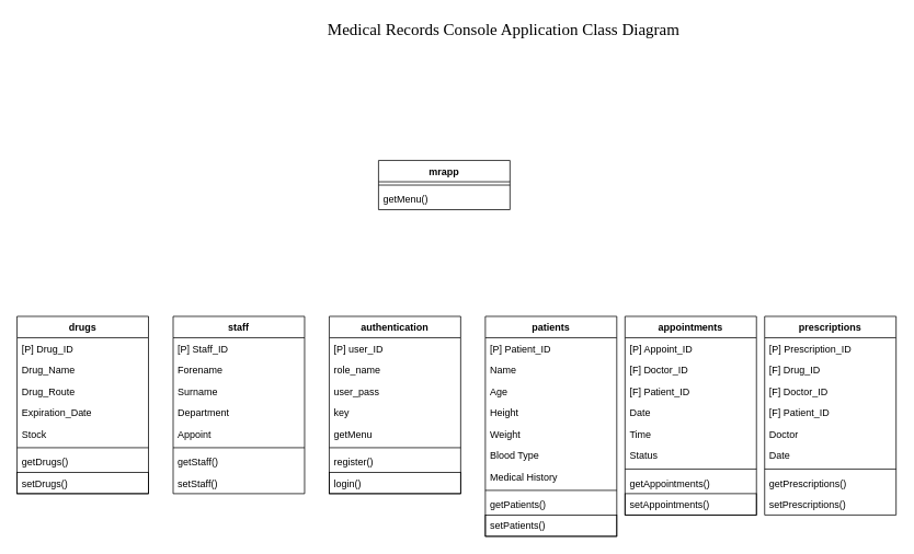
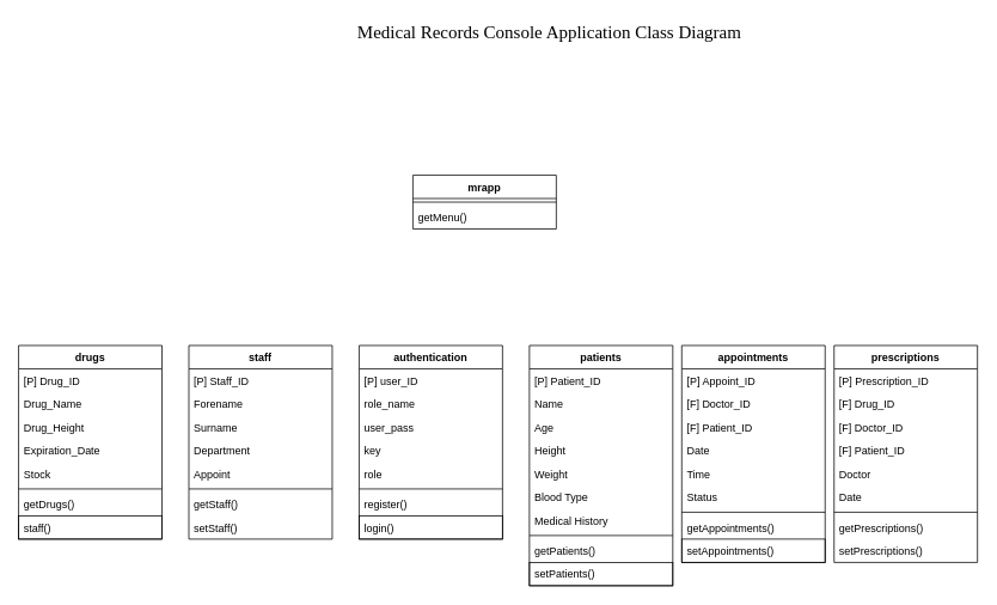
  <mxCell id="0" />
  <mxCell id="1" parent="0" />
  <mxCell id="2" value="&lt;font face=&quot;Tahoma&quot; style=&quot;font-size: 20px&quot;&gt;Medical Records Console Application Class Diagram&amp;nbsp; &amp;nbsp;&lt;/font&gt;" style="text;html=1;strokeColor=none;fillColor=none;align=center;verticalAlign=middle;whiteSpace=wrap;rounded=0;" parent="1" vertex="1"><mxGeometry x="375" y="20" width="490" height="30" as="geometry" /></mxCell>
  <mxCell id="3" value="appointments" style="swimlane;fontStyle=1;align=center;verticalAlign=top;childLayout=stackLayout;horizontal=1;startSize=26;horizontalStack=0;resizeParent=1;resizeParentMax=0;resizeLast=0;collapsible=1;marginBottom=0;" parent="1" vertex="1"><mxGeometry x="760" y="385" width="160" height="242" as="geometry" /></mxCell>
  <mxCell id="4" value="[P] Appoint_ID" style="text;strokeColor=none;fillColor=none;align=left;verticalAlign=top;spacingLeft=4;spacingRight=4;overflow=hidden;rotatable=0;points=[[0,0.5],[1,0.5]];portConstraint=eastwest;" parent="3" vertex="1"><mxGeometry y="26" width="160" height="26" as="geometry" /></mxCell>
  <mxCell id="5" value="[F] Doctor_ID" style="text;strokeColor=none;fillColor=none;align=left;verticalAlign=top;spacingLeft=4;spacingRight=4;overflow=hidden;rotatable=0;points=[[0,0.5],[1,0.5]];portConstraint=eastwest;" vertex="1" parent="3"><mxGeometry y="52" width="160" height="26" as="geometry" /></mxCell>
  <mxCell id="6" value="[F] Patient_ID" style="text;strokeColor=none;fillColor=none;align=left;verticalAlign=top;spacingLeft=4;spacingRight=4;overflow=hidden;rotatable=0;points=[[0,0.5],[1,0.5]];portConstraint=eastwest;" vertex="1" parent="3"><mxGeometry y="78" width="160" height="26" as="geometry" /></mxCell>
  <mxCell id="7" value="Date" style="text;strokeColor=none;fillColor=none;align=left;verticalAlign=top;spacingLeft=4;spacingRight=4;overflow=hidden;rotatable=0;points=[[0,0.5],[1,0.5]];portConstraint=eastwest;" vertex="1" parent="3"><mxGeometry y="104" width="160" height="26" as="geometry" /></mxCell>
  <mxCell id="8" value="Time" style="text;strokeColor=none;fillColor=none;align=left;verticalAlign=top;spacingLeft=4;spacingRight=4;overflow=hidden;rotatable=0;points=[[0,0.5],[1,0.5]];portConstraint=eastwest;" vertex="1" parent="3"><mxGeometry y="130" width="160" height="26" as="geometry" /></mxCell>
  <mxCell id="9" value="Status" style="text;strokeColor=none;fillColor=none;align=left;verticalAlign=top;spacingLeft=4;spacingRight=4;overflow=hidden;rotatable=0;points=[[0,0.5],[1,0.5]];portConstraint=eastwest;" vertex="1" parent="3"><mxGeometry y="156" width="160" height="26" as="geometry" /></mxCell>
  <mxCell id="10" value="" style="line;strokeWidth=1;fillColor=none;align=left;verticalAlign=middle;spacingTop=-1;spacingLeft=3;spacingRight=3;rotatable=0;labelPosition=right;points=[];portConstraint=eastwest;" parent="3" vertex="1"><mxGeometry y="182" width="160" height="8" as="geometry" /></mxCell>
  <mxCell id="11" value="getAppointments()" style="text;strokeColor=none;fillColor=none;align=left;verticalAlign=top;spacingLeft=4;spacingRight=4;overflow=hidden;rotatable=0;points=[[0,0.5],[1,0.5]];portConstraint=eastwest;" parent="3" vertex="1"><mxGeometry y="190" width="160" height="26" as="geometry" /></mxCell>
  <mxCell id="12" value="setAppointments()" style="text;strokeColor=default;fillColor=none;align=left;verticalAlign=top;spacingLeft=4;spacingRight=4;overflow=hidden;rotatable=0;points=[[0,0.5],[1,0.5]];portConstraint=eastwest;" parent="3" vertex="1"><mxGeometry y="216" width="160" height="26" as="geometry" /></mxCell>
  <mxCell id="13" value="authentication" style="swimlane;fontStyle=1;align=center;verticalAlign=top;childLayout=stackLayout;horizontal=1;startSize=26;horizontalStack=0;resizeParent=1;resizeParentMax=0;resizeLast=0;collapsible=1;marginBottom=0;" parent="1" vertex="1"><mxGeometry x="400" y="385" width="160" height="216" as="geometry" /></mxCell>
  <mxCell id="14" value="[P] user_ID " style="text;strokeColor=none;fillColor=none;align=left;verticalAlign=top;spacingLeft=4;spacingRight=4;overflow=hidden;rotatable=0;points=[[0,0.5],[1,0.5]];portConstraint=eastwest;" parent="13" vertex="1"><mxGeometry y="26" width="160" height="26" as="geometry" /></mxCell>
  <mxCell id="15" value="role_name" style="text;strokeColor=none;fillColor=none;align=left;verticalAlign=top;spacingLeft=4;spacingRight=4;overflow=hidden;rotatable=0;points=[[0,0.5],[1,0.5]];portConstraint=eastwest;" vertex="1" parent="13"><mxGeometry y="52" width="160" height="26" as="geometry" /></mxCell>
  <mxCell id="16" value="user_pass" style="text;strokeColor=none;fillColor=none;align=left;verticalAlign=top;spacingLeft=4;spacingRight=4;overflow=hidden;rotatable=0;points=[[0,0.5],[1,0.5]];portConstraint=eastwest;" vertex="1" parent="13"><mxGeometry y="78" width="160" height="26" as="geometry" /></mxCell>
  <mxCell id="17" value="key" style="text;strokeColor=none;fillColor=none;align=left;verticalAlign=top;spacingLeft=4;spacingRight=4;overflow=hidden;rotatable=0;points=[[0,0.5],[1,0.5]];portConstraint=eastwest;" vertex="1" parent="13"><mxGeometry y="104" width="160" height="26" as="geometry" /></mxCell>
- <mxCell id="18" value="getMenu " style="text;strokeColor=none;fillColor=none;align=left;verticalAlign=top;spacingLeft=4;spacingRight=4;overflow=hidden;rotatable=0;points=[[0,0.5],[1,0.5]];portConstraint=eastwest;" vertex="1" parent="13"><mxGeometry y="130" width="160" height="26" as="geometry" /></mxCell>
+ <mxCell id="18" value="role " style="text;strokeColor=none;fillColor=none;align=left;verticalAlign=top;spacingLeft=4;spacingRight=4;overflow=hidden;rotatable=0;points=[[0,0.5],[1,0.5]];portConstraint=eastwest;" vertex="1" parent="13"><mxGeometry y="130" width="160" height="26" as="geometry" /></mxCell>
  <mxCell id="19" value="" style="line;strokeWidth=1;fillColor=none;align=left;verticalAlign=middle;spacingTop=-1;spacingLeft=3;spacingRight=3;rotatable=0;labelPosition=right;points=[];portConstraint=eastwest;" parent="13" vertex="1"><mxGeometry y="156" width="160" height="8" as="geometry" /></mxCell>
  <mxCell id="20" value="register()" style="text;strokeColor=none;fillColor=none;align=left;verticalAlign=top;spacingLeft=4;spacingRight=4;overflow=hidden;rotatable=0;points=[[0,0.5],[1,0.5]];portConstraint=eastwest;" parent="13" vertex="1"><mxGeometry y="164" width="160" height="26" as="geometry" /></mxCell>
  <mxCell id="21" value="login()" style="text;strokeColor=default;fillColor=none;align=left;verticalAlign=top;spacingLeft=4;spacingRight=4;overflow=hidden;rotatable=0;points=[[0,0.5],[1,0.5]];portConstraint=eastwest;" vertex="1" parent="13"><mxGeometry y="190" width="160" height="26" as="geometry" /></mxCell>
  <mxCell id="22" value="drugs" style="swimlane;fontStyle=1;align=center;verticalAlign=top;childLayout=stackLayout;horizontal=1;startSize=26;horizontalStack=0;resizeParent=1;resizeParentMax=0;resizeLast=0;collapsible=1;marginBottom=0;" parent="1" vertex="1"><mxGeometry x="20" y="385" width="160" height="216" as="geometry" /></mxCell>
  <mxCell id="23" value="[P] Drug_ID" style="text;strokeColor=none;fillColor=none;align=left;verticalAlign=top;spacingLeft=4;spacingRight=4;overflow=hidden;rotatable=0;points=[[0,0.5],[1,0.5]];portConstraint=eastwest;" parent="22" vertex="1"><mxGeometry y="26" width="160" height="26" as="geometry" /></mxCell>
  <mxCell id="24" value="Drug_Name" style="text;strokeColor=none;fillColor=none;align=left;verticalAlign=top;spacingLeft=4;spacingRight=4;overflow=hidden;rotatable=0;points=[[0,0.5],[1,0.5]];portConstraint=eastwest;" vertex="1" parent="22"><mxGeometry y="52" width="160" height="26" as="geometry" /></mxCell>
- <mxCell id="25" value="Drug_Route" style="text;strokeColor=none;fillColor=none;align=left;verticalAlign=top;spacingLeft=4;spacingRight=4;overflow=hidden;rotatable=0;points=[[0,0.5],[1,0.5]];portConstraint=eastwest;" vertex="1" parent="22"><mxGeometry y="78" width="160" height="26" as="geometry" /></mxCell>
+ <mxCell id="25" value="Drug_Height" style="text;strokeColor=none;fillColor=none;align=left;verticalAlign=top;spacingLeft=4;spacingRight=4;overflow=hidden;rotatable=0;points=[[0,0.5],[1,0.5]];portConstraint=eastwest;" vertex="1" parent="22"><mxGeometry y="78" width="160" height="26" as="geometry" /></mxCell>
  <mxCell id="26" value="Expiration_Date" style="text;strokeColor=none;fillColor=none;align=left;verticalAlign=top;spacingLeft=4;spacingRight=4;overflow=hidden;rotatable=0;points=[[0,0.5],[1,0.5]];portConstraint=eastwest;" vertex="1" parent="22"><mxGeometry y="104" width="160" height="26" as="geometry" /></mxCell>
  <mxCell id="27" value="Stock" style="text;strokeColor=none;fillColor=none;align=left;verticalAlign=top;spacingLeft=4;spacingRight=4;overflow=hidden;rotatable=0;points=[[0,0.5],[1,0.5]];portConstraint=eastwest;" vertex="1" parent="22"><mxGeometry y="130" width="160" height="26" as="geometry" /></mxCell>
  <mxCell id="28" value="" style="line;strokeWidth=1;fillColor=none;align=left;verticalAlign=middle;spacingTop=-1;spacingLeft=3;spacingRight=3;rotatable=0;labelPosition=right;points=[];portConstraint=eastwest;" parent="22" vertex="1"><mxGeometry y="156" width="160" height="8" as="geometry" /></mxCell>
  <mxCell id="29" value="getDrugs()" style="text;strokeColor=none;fillColor=none;align=left;verticalAlign=top;spacingLeft=4;spacingRight=4;overflow=hidden;rotatable=0;points=[[0,0.5],[1,0.5]];portConstraint=eastwest;" parent="22" vertex="1"><mxGeometry y="164" width="160" height="26" as="geometry" /></mxCell>
- <mxCell id="30" value="setDrugs()" style="text;strokeColor=default;fillColor=none;align=left;verticalAlign=top;spacingLeft=4;spacingRight=4;overflow=hidden;rotatable=0;points=[[0,0.5],[1,0.5]];portConstraint=eastwest;" vertex="1" parent="22"><mxGeometry y="190" width="160" height="26" as="geometry" /></mxCell>
+ <mxCell id="30" value="staff()" style="text;strokeColor=default;fillColor=none;align=left;verticalAlign=top;spacingLeft=4;spacingRight=4;overflow=hidden;rotatable=0;points=[[0,0.5],[1,0.5]];portConstraint=eastwest;" vertex="1" parent="22"><mxGeometry y="190" width="160" height="26" as="geometry" /></mxCell>
  <mxCell id="31" value="mrapp" style="swimlane;fontStyle=1;align=center;verticalAlign=top;childLayout=stackLayout;horizontal=1;startSize=26;horizontalStack=0;resizeParent=1;resizeParentMax=0;resizeLast=0;collapsible=1;marginBottom=0;" parent="1" vertex="1"><mxGeometry x="460" y="195" width="160" height="60" as="geometry" /></mxCell>
  <mxCell id="32" value="" style="line;strokeWidth=1;fillColor=none;align=left;verticalAlign=middle;spacingTop=-1;spacingLeft=3;spacingRight=3;rotatable=0;labelPosition=right;points=[];portConstraint=eastwest;" parent="31" vertex="1"><mxGeometry y="26" width="160" height="8" as="geometry" /></mxCell>
  <mxCell id="33" value="getMenu()" style="text;strokeColor=none;fillColor=none;align=left;verticalAlign=top;spacingLeft=4;spacingRight=4;overflow=hidden;rotatable=0;points=[[0,0.5],[1,0.5]];portConstraint=eastwest;" parent="31" vertex="1"><mxGeometry y="34" width="160" height="26" as="geometry" /></mxCell>
  <mxCell id="34" value="patients" style="swimlane;fontStyle=1;align=center;verticalAlign=top;childLayout=stackLayout;horizontal=1;startSize=26;horizontalStack=0;resizeParent=1;resizeParentMax=0;resizeLast=0;collapsible=1;marginBottom=0;" parent="1" vertex="1"><mxGeometry x="590" y="385" width="160" height="268" as="geometry" /></mxCell>
  <mxCell id="35" value="[P] Patient_ID" style="text;strokeColor=none;fillColor=none;align=left;verticalAlign=top;spacingLeft=4;spacingRight=4;overflow=hidden;rotatable=0;points=[[0,0.5],[1,0.5]];portConstraint=eastwest;" parent="34" vertex="1"><mxGeometry y="26" width="160" height="26" as="geometry" /></mxCell>
  <mxCell id="36" value="Name" style="text;strokeColor=none;fillColor=none;align=left;verticalAlign=top;spacingLeft=4;spacingRight=4;overflow=hidden;rotatable=0;points=[[0,0.5],[1,0.5]];portConstraint=eastwest;" vertex="1" parent="34"><mxGeometry y="52" width="160" height="26" as="geometry" /></mxCell>
  <mxCell id="37" value="Age" style="text;strokeColor=none;fillColor=none;align=left;verticalAlign=top;spacingLeft=4;spacingRight=4;overflow=hidden;rotatable=0;points=[[0,0.5],[1,0.5]];portConstraint=eastwest;" vertex="1" parent="34"><mxGeometry y="78" width="160" height="26" as="geometry" /></mxCell>
  <mxCell id="38" value="Height" style="text;strokeColor=none;fillColor=none;align=left;verticalAlign=top;spacingLeft=4;spacingRight=4;overflow=hidden;rotatable=0;points=[[0,0.5],[1,0.5]];portConstraint=eastwest;" vertex="1" parent="34"><mxGeometry y="104" width="160" height="26" as="geometry" /></mxCell>
  <mxCell id="39" value="Weight" style="text;strokeColor=none;fillColor=none;align=left;verticalAlign=top;spacingLeft=4;spacingRight=4;overflow=hidden;rotatable=0;points=[[0,0.5],[1,0.5]];portConstraint=eastwest;" vertex="1" parent="34"><mxGeometry y="130" width="160" height="26" as="geometry" /></mxCell>
  <mxCell id="40" value="Blood Type" style="text;strokeColor=none;fillColor=none;align=left;verticalAlign=top;spacingLeft=4;spacingRight=4;overflow=hidden;rotatable=0;points=[[0,0.5],[1,0.5]];portConstraint=eastwest;" vertex="1" parent="34"><mxGeometry y="156" width="160" height="26" as="geometry" /></mxCell>
  <mxCell id="41" value="Medical History" style="text;strokeColor=none;fillColor=none;align=left;verticalAlign=top;spacingLeft=4;spacingRight=4;overflow=hidden;rotatable=0;points=[[0,0.5],[1,0.5]];portConstraint=eastwest;" vertex="1" parent="34"><mxGeometry y="182" width="160" height="26" as="geometry" /></mxCell>
  <mxCell id="42" value="" style="line;strokeWidth=1;fillColor=none;align=left;verticalAlign=middle;spacingTop=-1;spacingLeft=3;spacingRight=3;rotatable=0;labelPosition=right;points=[];portConstraint=eastwest;" parent="34" vertex="1"><mxGeometry y="208" width="160" height="8" as="geometry" /></mxCell>
  <mxCell id="43" value="getPatients()" style="text;strokeColor=none;fillColor=none;align=left;verticalAlign=top;spacingLeft=4;spacingRight=4;overflow=hidden;rotatable=0;points=[[0,0.5],[1,0.5]];portConstraint=eastwest;" parent="34" vertex="1"><mxGeometry y="216" width="160" height="26" as="geometry" /></mxCell>
  <mxCell id="44" value="setPatients()" style="text;strokeColor=default;fillColor=none;align=left;verticalAlign=top;spacingLeft=4;spacingRight=4;overflow=hidden;rotatable=0;points=[[0,0.5],[1,0.5]];portConstraint=eastwest;" vertex="1" parent="34"><mxGeometry y="242" width="160" height="26" as="geometry" /></mxCell>
  <mxCell id="45" value="prescriptions" style="swimlane;fontStyle=1;align=center;verticalAlign=top;childLayout=stackLayout;horizontal=1;startSize=26;horizontalStack=0;resizeParent=1;resizeParentMax=0;resizeLast=0;collapsible=1;marginBottom=0;" parent="1" vertex="1"><mxGeometry x="930" y="385" width="160" height="242" as="geometry" /></mxCell>
  <mxCell id="46" value="[P] Prescription_ID" style="text;strokeColor=none;fillColor=none;align=left;verticalAlign=top;spacingLeft=4;spacingRight=4;overflow=hidden;rotatable=0;points=[[0,0.5],[1,0.5]];portConstraint=eastwest;" parent="45" vertex="1"><mxGeometry y="26" width="160" height="26" as="geometry" /></mxCell>
  <mxCell id="47" value="[F] Drug_ID" style="text;strokeColor=none;fillColor=none;align=left;verticalAlign=top;spacingLeft=4;spacingRight=4;overflow=hidden;rotatable=0;points=[[0,0.5],[1,0.5]];portConstraint=eastwest;" vertex="1" parent="45"><mxGeometry y="52" width="160" height="26" as="geometry" /></mxCell>
  <mxCell id="48" value="[F] Doctor_ID" style="text;strokeColor=none;fillColor=none;align=left;verticalAlign=top;spacingLeft=4;spacingRight=4;overflow=hidden;rotatable=0;points=[[0,0.5],[1,0.5]];portConstraint=eastwest;" vertex="1" parent="45"><mxGeometry y="78" width="160" height="26" as="geometry" /></mxCell>
  <mxCell id="49" value="[F] Patient_ID" style="text;strokeColor=none;fillColor=none;align=left;verticalAlign=top;spacingLeft=4;spacingRight=4;overflow=hidden;rotatable=0;points=[[0,0.5],[1,0.5]];portConstraint=eastwest;" vertex="1" parent="45"><mxGeometry y="104" width="160" height="26" as="geometry" /></mxCell>
  <mxCell id="50" value="Doctor" style="text;strokeColor=none;fillColor=none;align=left;verticalAlign=top;spacingLeft=4;spacingRight=4;overflow=hidden;rotatable=0;points=[[0,0.5],[1,0.5]];portConstraint=eastwest;" vertex="1" parent="45"><mxGeometry y="130" width="160" height="26" as="geometry" /></mxCell>
  <mxCell id="51" value="Date" style="text;strokeColor=none;fillColor=none;align=left;verticalAlign=top;spacingLeft=4;spacingRight=4;overflow=hidden;rotatable=0;points=[[0,0.5],[1,0.5]];portConstraint=eastwest;" vertex="1" parent="45"><mxGeometry y="156" width="160" height="26" as="geometry" /></mxCell>
  <mxCell id="52" value="" style="line;strokeWidth=1;fillColor=none;align=left;verticalAlign=middle;spacingTop=-1;spacingLeft=3;spacingRight=3;rotatable=0;labelPosition=right;points=[];portConstraint=eastwest;" parent="45" vertex="1"><mxGeometry y="182" width="160" height="8" as="geometry" /></mxCell>
  <mxCell id="53" value="getPrescriptions()" style="text;strokeColor=none;fillColor=none;align=left;verticalAlign=top;spacingLeft=4;spacingRight=4;overflow=hidden;rotatable=0;points=[[0,0.5],[1,0.5]];portConstraint=eastwest;" parent="45" vertex="1"><mxGeometry y="190" width="160" height="26" as="geometry" /></mxCell>
  <mxCell id="54" value="setPrescriptions()" style="text;strokeColor=none;fillColor=none;align=left;verticalAlign=top;spacingLeft=4;spacingRight=4;overflow=hidden;rotatable=0;points=[[0,0.5],[1,0.5]];portConstraint=eastwest;" vertex="1" parent="45"><mxGeometry y="216" width="160" height="26" as="geometry" /></mxCell>
  <mxCell id="55" value="staff" style="swimlane;fontStyle=1;align=center;verticalAlign=top;childLayout=stackLayout;horizontal=1;startSize=26;horizontalStack=0;resizeParent=1;resizeParentMax=0;resizeLast=0;collapsible=1;marginBottom=0;" parent="1" vertex="1"><mxGeometry x="210" y="385" width="160" height="216" as="geometry" /></mxCell>
  <mxCell id="56" value="[P] Staff_ID" style="text;strokeColor=none;fillColor=none;align=left;verticalAlign=top;spacingLeft=4;spacingRight=4;overflow=hidden;rotatable=0;points=[[0,0.5],[1,0.5]];portConstraint=eastwest;" parent="55" vertex="1"><mxGeometry y="26" width="160" height="26" as="geometry" /></mxCell>
  <mxCell id="57" value="Forename" style="text;strokeColor=none;fillColor=none;align=left;verticalAlign=top;spacingLeft=4;spacingRight=4;overflow=hidden;rotatable=0;points=[[0,0.5],[1,0.5]];portConstraint=eastwest;" vertex="1" parent="55"><mxGeometry y="52" width="160" height="26" as="geometry" /></mxCell>
  <mxCell id="58" value="Surname" style="text;strokeColor=none;fillColor=none;align=left;verticalAlign=top;spacingLeft=4;spacingRight=4;overflow=hidden;rotatable=0;points=[[0,0.5],[1,0.5]];portConstraint=eastwest;" vertex="1" parent="55"><mxGeometry y="78" width="160" height="26" as="geometry" /></mxCell>
  <mxCell id="59" value="Department" style="text;strokeColor=none;fillColor=none;align=left;verticalAlign=top;spacingLeft=4;spacingRight=4;overflow=hidden;rotatable=0;points=[[0,0.5],[1,0.5]];portConstraint=eastwest;" vertex="1" parent="55"><mxGeometry y="104" width="160" height="26" as="geometry" /></mxCell>
  <mxCell id="60" value="Appoint" style="text;strokeColor=none;fillColor=none;align=left;verticalAlign=top;spacingLeft=4;spacingRight=4;overflow=hidden;rotatable=0;points=[[0,0.5],[1,0.5]];portConstraint=eastwest;" vertex="1" parent="55"><mxGeometry y="130" width="160" height="26" as="geometry" /></mxCell>
  <mxCell id="61" value="" style="line;strokeWidth=1;fillColor=none;align=left;verticalAlign=middle;spacingTop=-1;spacingLeft=3;spacingRight=3;rotatable=0;labelPosition=right;points=[];portConstraint=eastwest;" parent="55" vertex="1"><mxGeometry y="156" width="160" height="8" as="geometry" /></mxCell>
  <mxCell id="62" value="getStaff()" style="text;strokeColor=none;fillColor=none;align=left;verticalAlign=top;spacingLeft=4;spacingRight=4;overflow=hidden;rotatable=0;points=[[0,0.5],[1,0.5]];portConstraint=eastwest;" parent="55" vertex="1"><mxGeometry y="164" width="160" height="26" as="geometry" /></mxCell>
  <mxCell id="63" value="setStaff()" style="text;strokeColor=none;fillColor=none;align=left;verticalAlign=top;spacingLeft=4;spacingRight=4;overflow=hidden;rotatable=0;points=[[0,0.5],[1,0.5]];portConstraint=eastwest;" vertex="1" parent="55"><mxGeometry y="190" width="160" height="26" as="geometry" /></mxCell>
